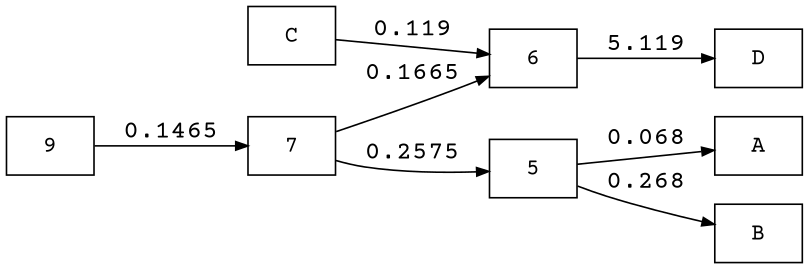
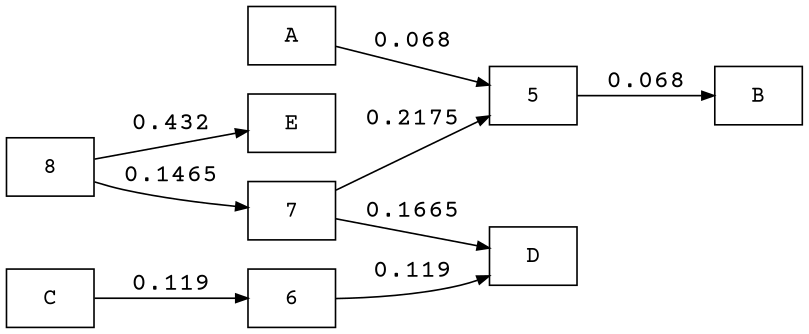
  digraph {
    fontname="Courier Prime"
    rankdir=LR
    node [fillcolor=white fontname="Courier Prime" shape=rectangle style=filled]
    edge [arrowsize=0.75 fontname="Courier Prime" fontsize=16]
    n1 [label=A]
    n2 [label=B]
    n3 [label=C]
    6
    n5 [label=D]
+   n6 [label=E]
    5
    7
-   8 [label=9]
+   8
    n3 -> 6 [label=0.119]
-   6 -> n5 [label=5.119]
-   5 -> n1 [label=0.068]
-   5 -> n2 [label=0.268]
-   7 -> 6 [label=0.1665]
-   7 -> 5 [label=0.2575]
+   6 -> n5 [label=0.119]
+   n1 -> 5 [label=0.068]
+   5 -> n2 [label=0.068]
+   7 -> n5 [label=0.1665]
+   7 -> 5 [label=0.2175]
+   8 -> n6 [label=0.432]
    8 -> 7 [label=0.1465]
  }
